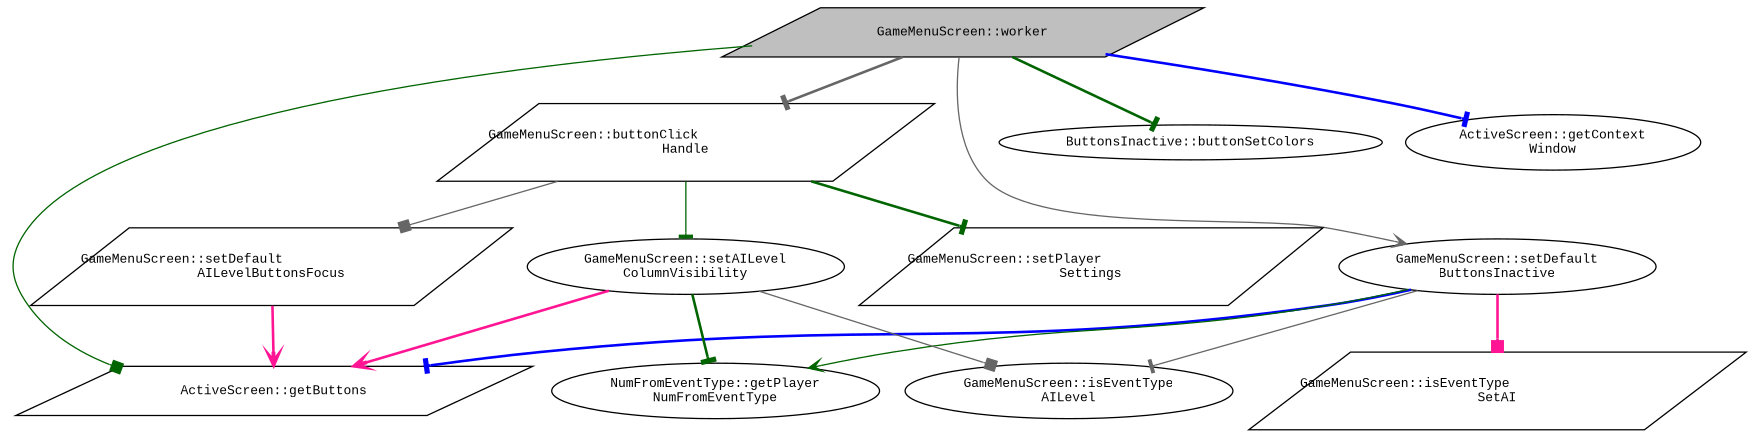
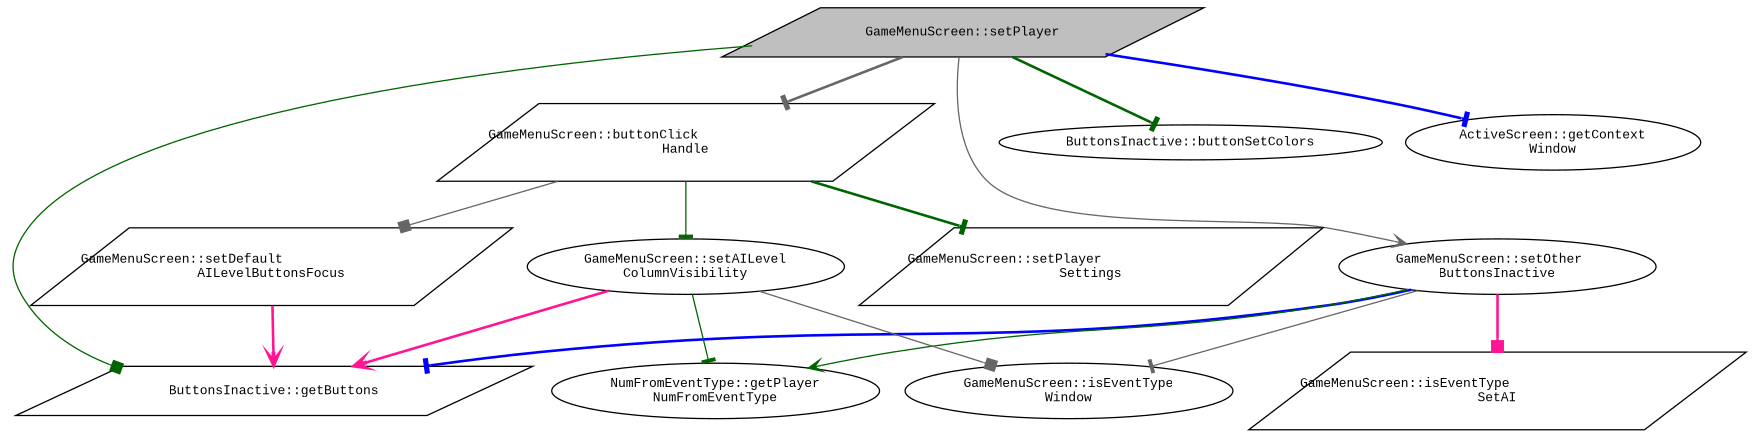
  digraph {
    fontname="Liberation Mono"
    rankdir=TB
    node [color=black fillcolor=white fontname="Liberation Mono" fontsize=10 shape=parallelogram style=filled]
    edge [arrowhead=tee color=darkgreen fontname="Liberation Mono" fontsize=10 labelfontname=Helvetica labelfontsize=10 style=bold]
-   n1 [fillcolor=grey75 fontcolor=black height=0.2 label="GameMenuScreen::worker" width=0.4]
+   n1 [fillcolor=grey75 fontcolor=black height=0.2 label="GameMenuScreen::setPlayer" width=0.4]
    n2 [height=0.2 label="GameMenuScreen::buttonClick\lHandle" width=0.4]
-   n3 [height=0.2 label="ActiveScreen::getButtons" width=0.4]
+   n3 [height=0.2 label="ButtonsInactive::getButtons" width=0.4]
    n4 [height=0.2 label="ButtonsInactive::buttonSetColors" shape=ellipse width=0.4]
    n5 [height=0.2 label="ActiveScreen::getContext\lWindow" shape=ellipse width=0.4]
-   n6 [height=0.2 label="GameMenuScreen::setDefault\lButtonsInactive" shape=ellipse width=0.4]
+   n6 [height=0.2 label="GameMenuScreen::setOther\lButtonsInactive" shape=ellipse width=0.4]
    n7 [height=0.2 label="GameMenuScreen::setAILevel\lColumnVisibility" shape=ellipse width=0.4]
    n8 [height=0.2 label="GameMenuScreen::setDefault\lAILevelButtonsFocus" width=0.4]
    n9 [height=0.2 label="GameMenuScreen::setPlayer\lSettings" width=0.4]
    n10 [height=0.2 label="NumFromEventType::getPlayer\lNumFromEventType" shape=ellipse width=0.4]
-   n11 [height=0.2 label="GameMenuScreen::isEventType\lAILevel" shape=ellipse width=0.4]
+   n11 [height=0.2 label="GameMenuScreen::isEventType\lWindow" shape=ellipse width=0.4]
    n12 [height=0.2 label="GameMenuScreen::isEventType\lSetAI" width=0.4]
    n1 -> n2 [color=gray40]
    n1 -> n3 [arrowhead=box style=solid]
    n1 -> n4
    n1 -> n5 [color=blue]
    n1 -> n6 [arrowhead=vee color=gray40 style=solid]
    n2 -> n7 [style=solid]
    n2 -> n8 [arrowhead=box color=gray40 style=solid]
    n2 -> n9
    n6 -> n3 [color=blue]
    n6 -> n10 [arrowhead=vee style=solid]
    n6 -> n11 [color=gray40 style=solid]
    n6 -> n12 [arrowhead=box color=deeppink]
    n7 -> n3 [arrowhead=vee color=deeppink]
-   n7 -> n10
+   n7 -> n10 [style=solid]
    n7 -> n11 [arrowhead=box color=gray40 style=solid]
    n8 -> n3 [arrowhead=vee color=deeppink]
  }
